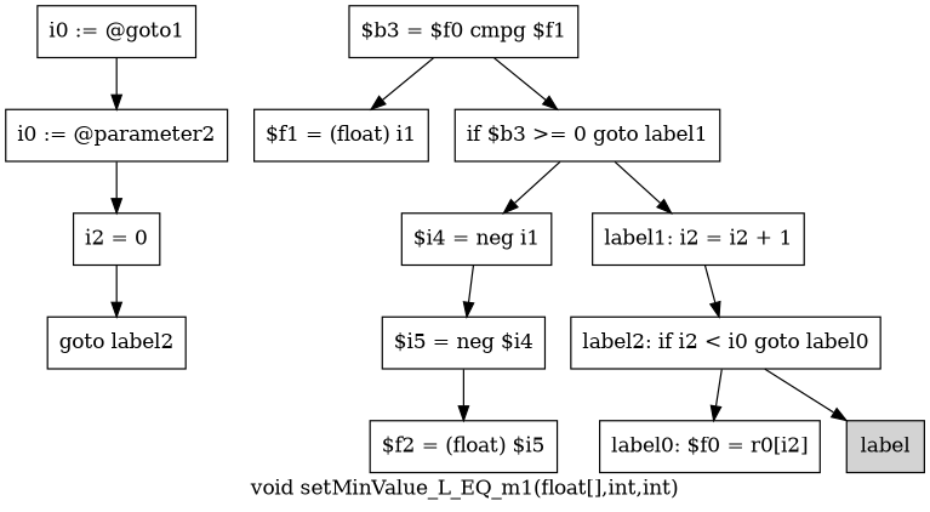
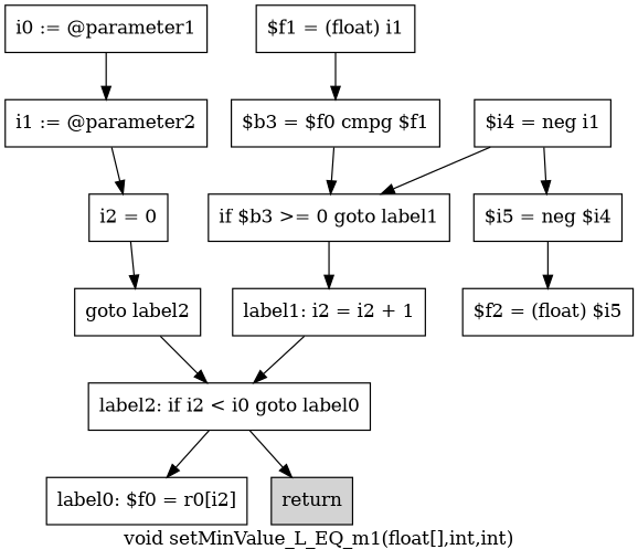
  digraph {
    label="void setMinValue_L_EQ_m1(float[],int,int)"
    node [shape=box]
-   n1 [label="i0 := @goto1"]
-   n2 [label="i0 := @parameter2"]
+   n1 [label="i0 := @parameter1"]
+   n2 [label="i1 := @parameter2"]
    n3 [label="i2 = 0"]
    n4 [label="goto label2"]
    n5 [label="label2: if i2 < i0 goto label0"]
    n6 [label="label0: $f0 = r0[i2]"]
-   n7 [fillcolor=lightgray label=label style=filled]
+   n7 [fillcolor=lightgray label=return style=filled]
    n8 [label="$f1 = (float) i1"]
    n9 [label="$b3 = $f0 cmpg $f1"]
    n10 [label="if $b3 >= 0 goto label1"]
    n11 [label="$i4 = neg i1"]
    n12 [label="label1: i2 = i2 + 1"]
    n13 [label="$i5 = neg $i4"]
    n14 [label="$f2 = (float) $i5"]
    n1 -> n2
    n2 -> n3
    n3 -> n4
+   n4 -> n5
    n5 -> n6
    n5 -> n7
-   n9 -> n8
+   n8 -> n9
    n9 -> n10
-   n10 -> n11
+   n11 -> n10
    n10 -> n12
    n11 -> n13
    n12 -> n5
    n13 -> n14
  }
